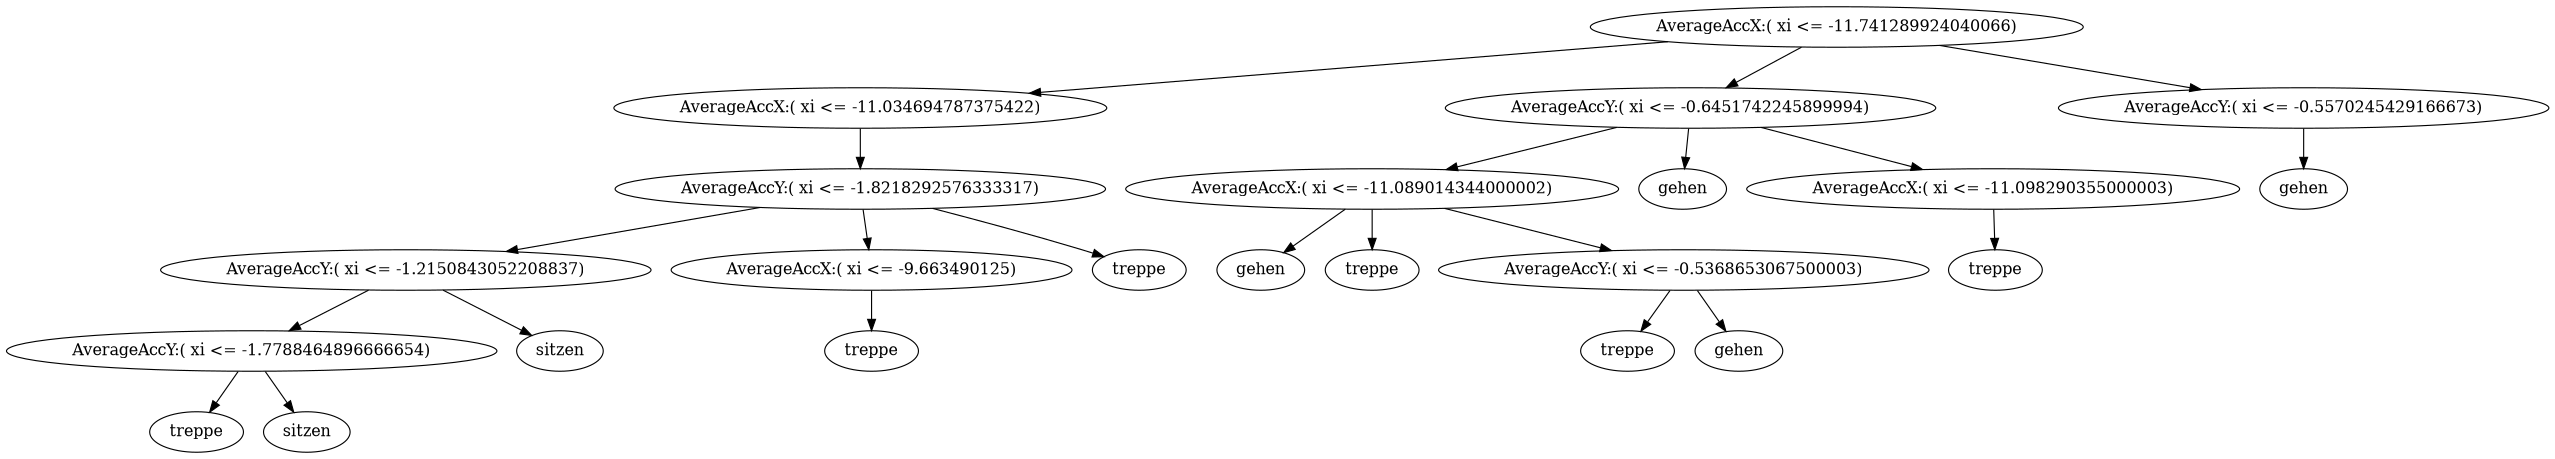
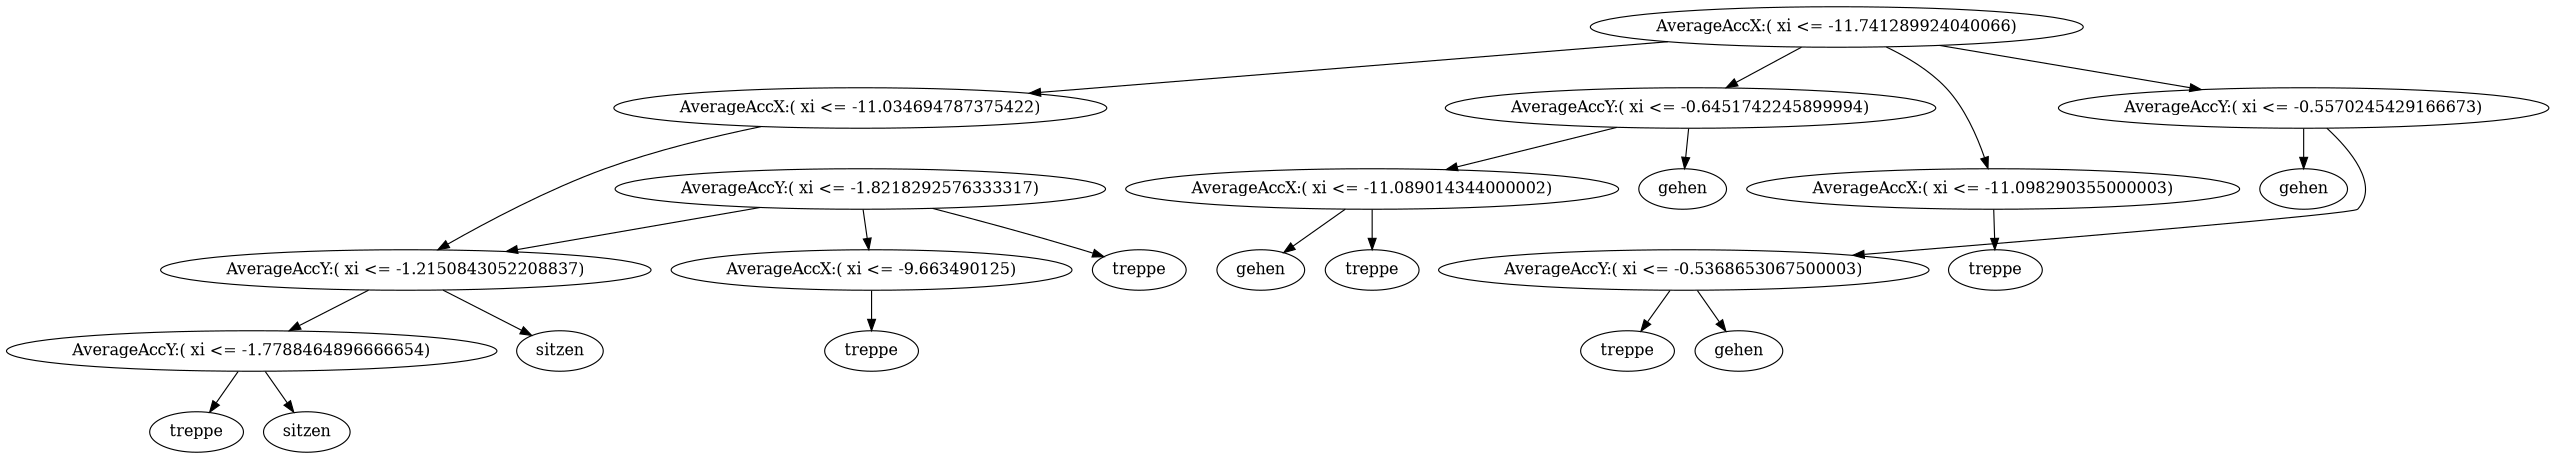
  digraph {
    n1 [label="AverageAccX:( xi <= -11.034694787375422)"]
    n2 [label="AverageAccY:( xi <= -1.8218292576333317)"]
    n3 [label="AverageAccX:( xi <= -9.663490125)"]
    n4 [label=treppe]
    n5 [label="AverageAccY:( xi <= -1.2150843052208837)"]
    n6 [label="AverageAccX:( xi <= -11.741289924040066)"]
    n7 [label="AverageAccY:( xi <= -0.6451742245899994)"]
    n8 [label="AverageAccY:( xi <= -0.5570245429166673)"]
    n9 [label=treppe]
    n10 [label=gehen]
    n11 [label="AverageAccX:( xi <= -11.098290355000003)"]
    n12 [label="AverageAccX:( xi <= -11.089014344000002)"]
    n13 [label="AverageAccY:( xi <= -0.5368653067500003)"]
    n14 [label=gehen]
    n15 [label=sitzen]
    n16 [label="AverageAccY:( xi <= -1.7788464896666654)"]
    n17 [label=treppe]
    n18 [label=sitzen]
    n19 [label=treppe]
    n20 [label=gehen]
    n21 [label=treppe]
    n22 [label=treppe]
    n23 [label=gehen]
-   n1 -> n2
+   n1 -> n5
    n2 -> n3
    n2 -> n4
    n2 -> n5
    n3 -> n9
    n5 -> n15
    n5 -> n16
    n6 -> n1
    n6 -> n7
    n6 -> n8
    n7 -> n10
-   n7 -> n11
+   n6 -> n11
    n7 -> n12
-   n12 -> n13
+   n8 -> n13
    n8 -> n14
    n11 -> n19
    n12 -> n22
    n12 -> n23
    n13 -> n20
    n13 -> n21
    n16 -> n17
    n16 -> n18
  }
